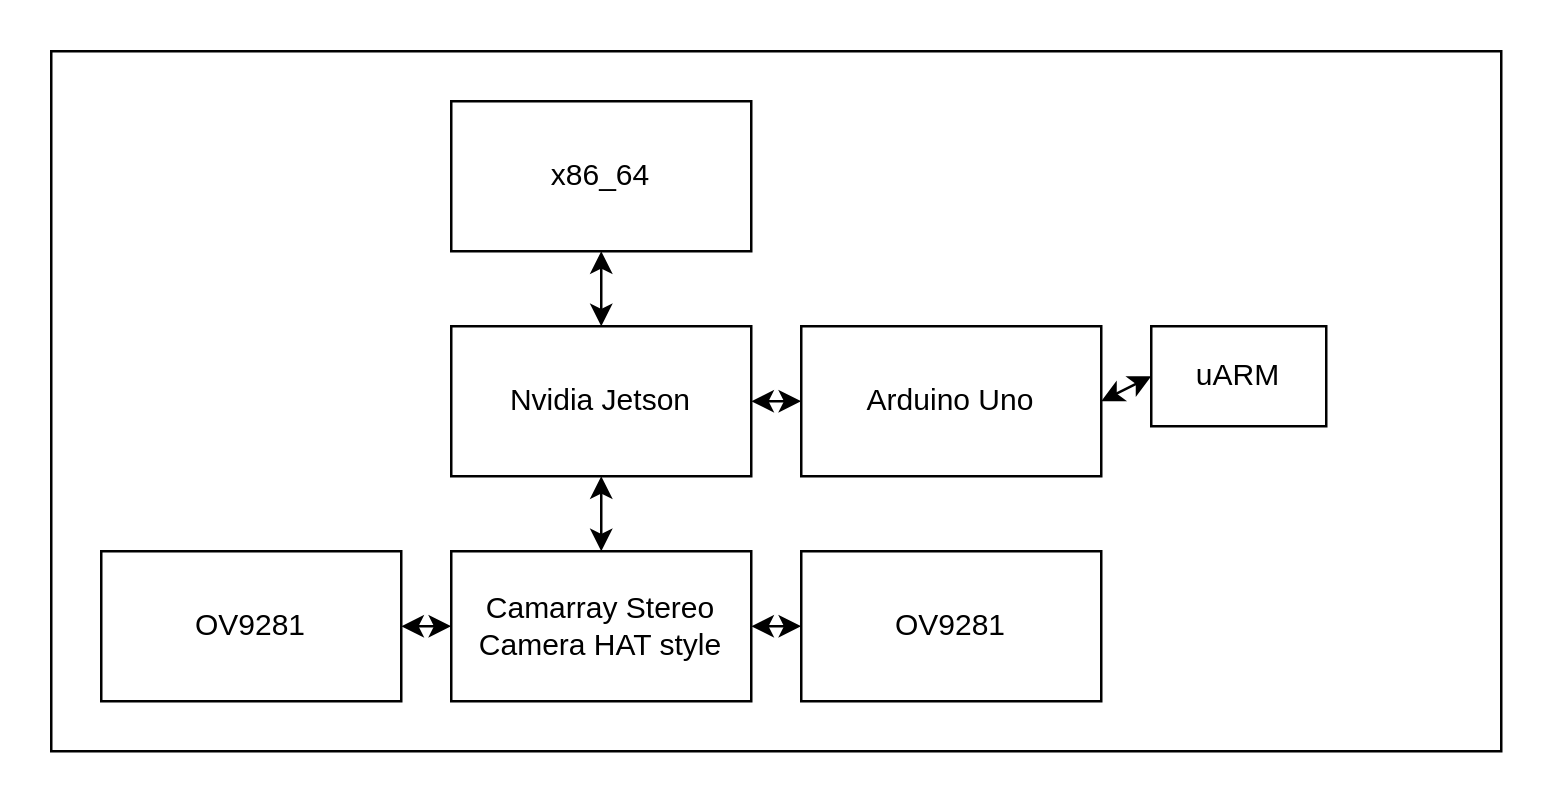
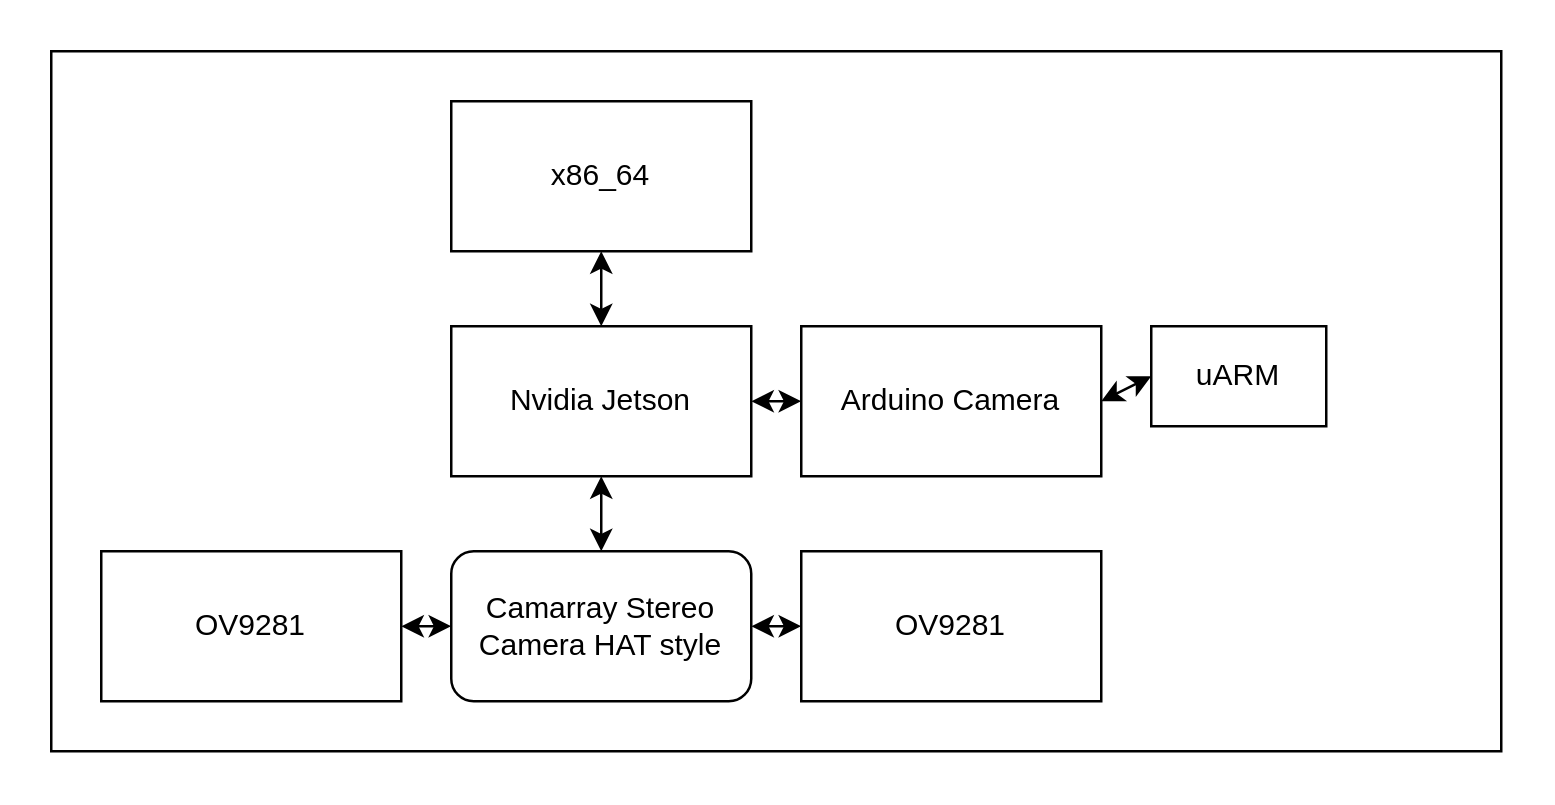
  <mxCell id="0" />
  <mxCell id="1" parent="0" />
  <mxCell id="2" value="" style="rounded=0;whiteSpace=wrap;html=1;" vertex="1" parent="1"><mxGeometry x="20" y="20" width="580" height="280" as="geometry" /></mxCell>
- <mxCell id="3" value="Arduino Uno" style="rounded=0;whiteSpace=wrap;html=1;" vertex="1" parent="1"><mxGeometry x="320" y="130" width="120" height="60" as="geometry" /></mxCell>
+ <mxCell id="3" value="Arduino Camera" style="rounded=0;whiteSpace=wrap;html=1;" vertex="1" parent="1"><mxGeometry x="320" y="130" width="120" height="60" as="geometry" /></mxCell>
  <mxCell id="4" value="Nvidia Jetson" style="rounded=0;whiteSpace=wrap;html=1;" vertex="1" parent="1"><mxGeometry x="180" y="130" width="120" height="60" as="geometry" /></mxCell>
- <mxCell id="5" value="&lt;div&gt;Camarray Stereo Camera HAT style&lt;/div&gt;" style="rounded=0;whiteSpace=wrap;html=1;" vertex="1" parent="1"><mxGeometry x="180" y="220" width="120" height="60" as="geometry" /></mxCell>
+ <mxCell id="5" value="&lt;div&gt;Camarray Stereo Camera HAT style&lt;/div&gt;" style="whiteSpace=wrap;html=1;rounded=1;" vertex="1" parent="1"><mxGeometry x="180" y="220" width="120" height="60" as="geometry" /></mxCell>
  <mxCell id="6" value="x86_64" style="rounded=0;whiteSpace=wrap;html=1;" vertex="1" parent="1"><mxGeometry x="180" y="40" width="120" height="60" as="geometry" /></mxCell>
  <mxCell id="7" value="OV9281" style="rounded=0;whiteSpace=wrap;html=1;" vertex="1" parent="1"><mxGeometry x="40" y="220" width="120" height="60" as="geometry" /></mxCell>
  <mxCell id="8" value="OV9281" style="rounded=0;whiteSpace=wrap;html=1;" vertex="1" parent="1"><mxGeometry x="320" y="220" width="120" height="60" as="geometry" /></mxCell>
  <mxCell id="9" value="" style="endArrow=classic;startArrow=classic;html=1;exitX=0.5;exitY=1;exitDx=0;exitDy=0;entryX=0.5;entryY=0;entryDx=0;entryDy=0;" edge="1" parent="1" source="6" target="4"><mxGeometry width="50" height="50" relative="1" as="geometry"><mxPoint x="250" y="200" as="sourcePoint" /><mxPoint x="300" y="150" as="targetPoint" /></mxGeometry></mxCell>
  <mxCell id="10" value="" style="endArrow=classic;startArrow=classic;html=1;entryX=0;entryY=0.5;entryDx=0;entryDy=0;exitX=1;exitY=0.5;exitDx=0;exitDy=0;" edge="1" parent="1" source="4" target="3"><mxGeometry width="50" height="50" relative="1" as="geometry"><mxPoint x="250" y="200" as="sourcePoint" /><mxPoint x="300" y="150" as="targetPoint" /></mxGeometry></mxCell>
  <mxCell id="11" value="uARM" style="rounded=0;whiteSpace=wrap;html=1;" vertex="1" parent="1"><mxGeometry x="460" y="130" width="70" height="40" as="geometry" /></mxCell>
  <mxCell id="12" value="" style="endArrow=classic;startArrow=classic;html=1;exitX=0;exitY=0.5;exitDx=0;exitDy=0;entryX=1;entryY=0.5;entryDx=0;entryDy=0;" edge="1" parent="1" source="11" target="3"><mxGeometry width="50" height="50" relative="1" as="geometry"><mxPoint x="250" y="200" as="sourcePoint" /><mxPoint x="300" y="150" as="targetPoint" /></mxGeometry></mxCell>
  <mxCell id="13" value="" style="endArrow=classic;startArrow=classic;html=1;entryX=0.5;entryY=0;entryDx=0;entryDy=0;exitX=0.5;exitY=1;exitDx=0;exitDy=0;" edge="1" parent="1" source="4" target="5"><mxGeometry width="50" height="50" relative="1" as="geometry"><mxPoint x="250" y="200" as="sourcePoint" /><mxPoint x="300" y="150" as="targetPoint" /></mxGeometry></mxCell>
  <mxCell id="14" value="" style="endArrow=classic;startArrow=classic;html=1;entryX=0;entryY=0.5;entryDx=0;entryDy=0;exitX=1;exitY=0.5;exitDx=0;exitDy=0;" edge="1" parent="1" source="5" target="8"><mxGeometry width="50" height="50" relative="1" as="geometry"><mxPoint x="250" y="200" as="sourcePoint" /><mxPoint x="300" y="150" as="targetPoint" /></mxGeometry></mxCell>
  <mxCell id="15" value="" style="endArrow=classic;startArrow=classic;html=1;entryX=1;entryY=0.5;entryDx=0;entryDy=0;exitX=0;exitY=0.5;exitDx=0;exitDy=0;" edge="1" parent="1" source="5" target="7"><mxGeometry width="50" height="50" relative="1" as="geometry"><mxPoint x="250" y="200" as="sourcePoint" /><mxPoint x="300" y="150" as="targetPoint" /></mxGeometry></mxCell>
